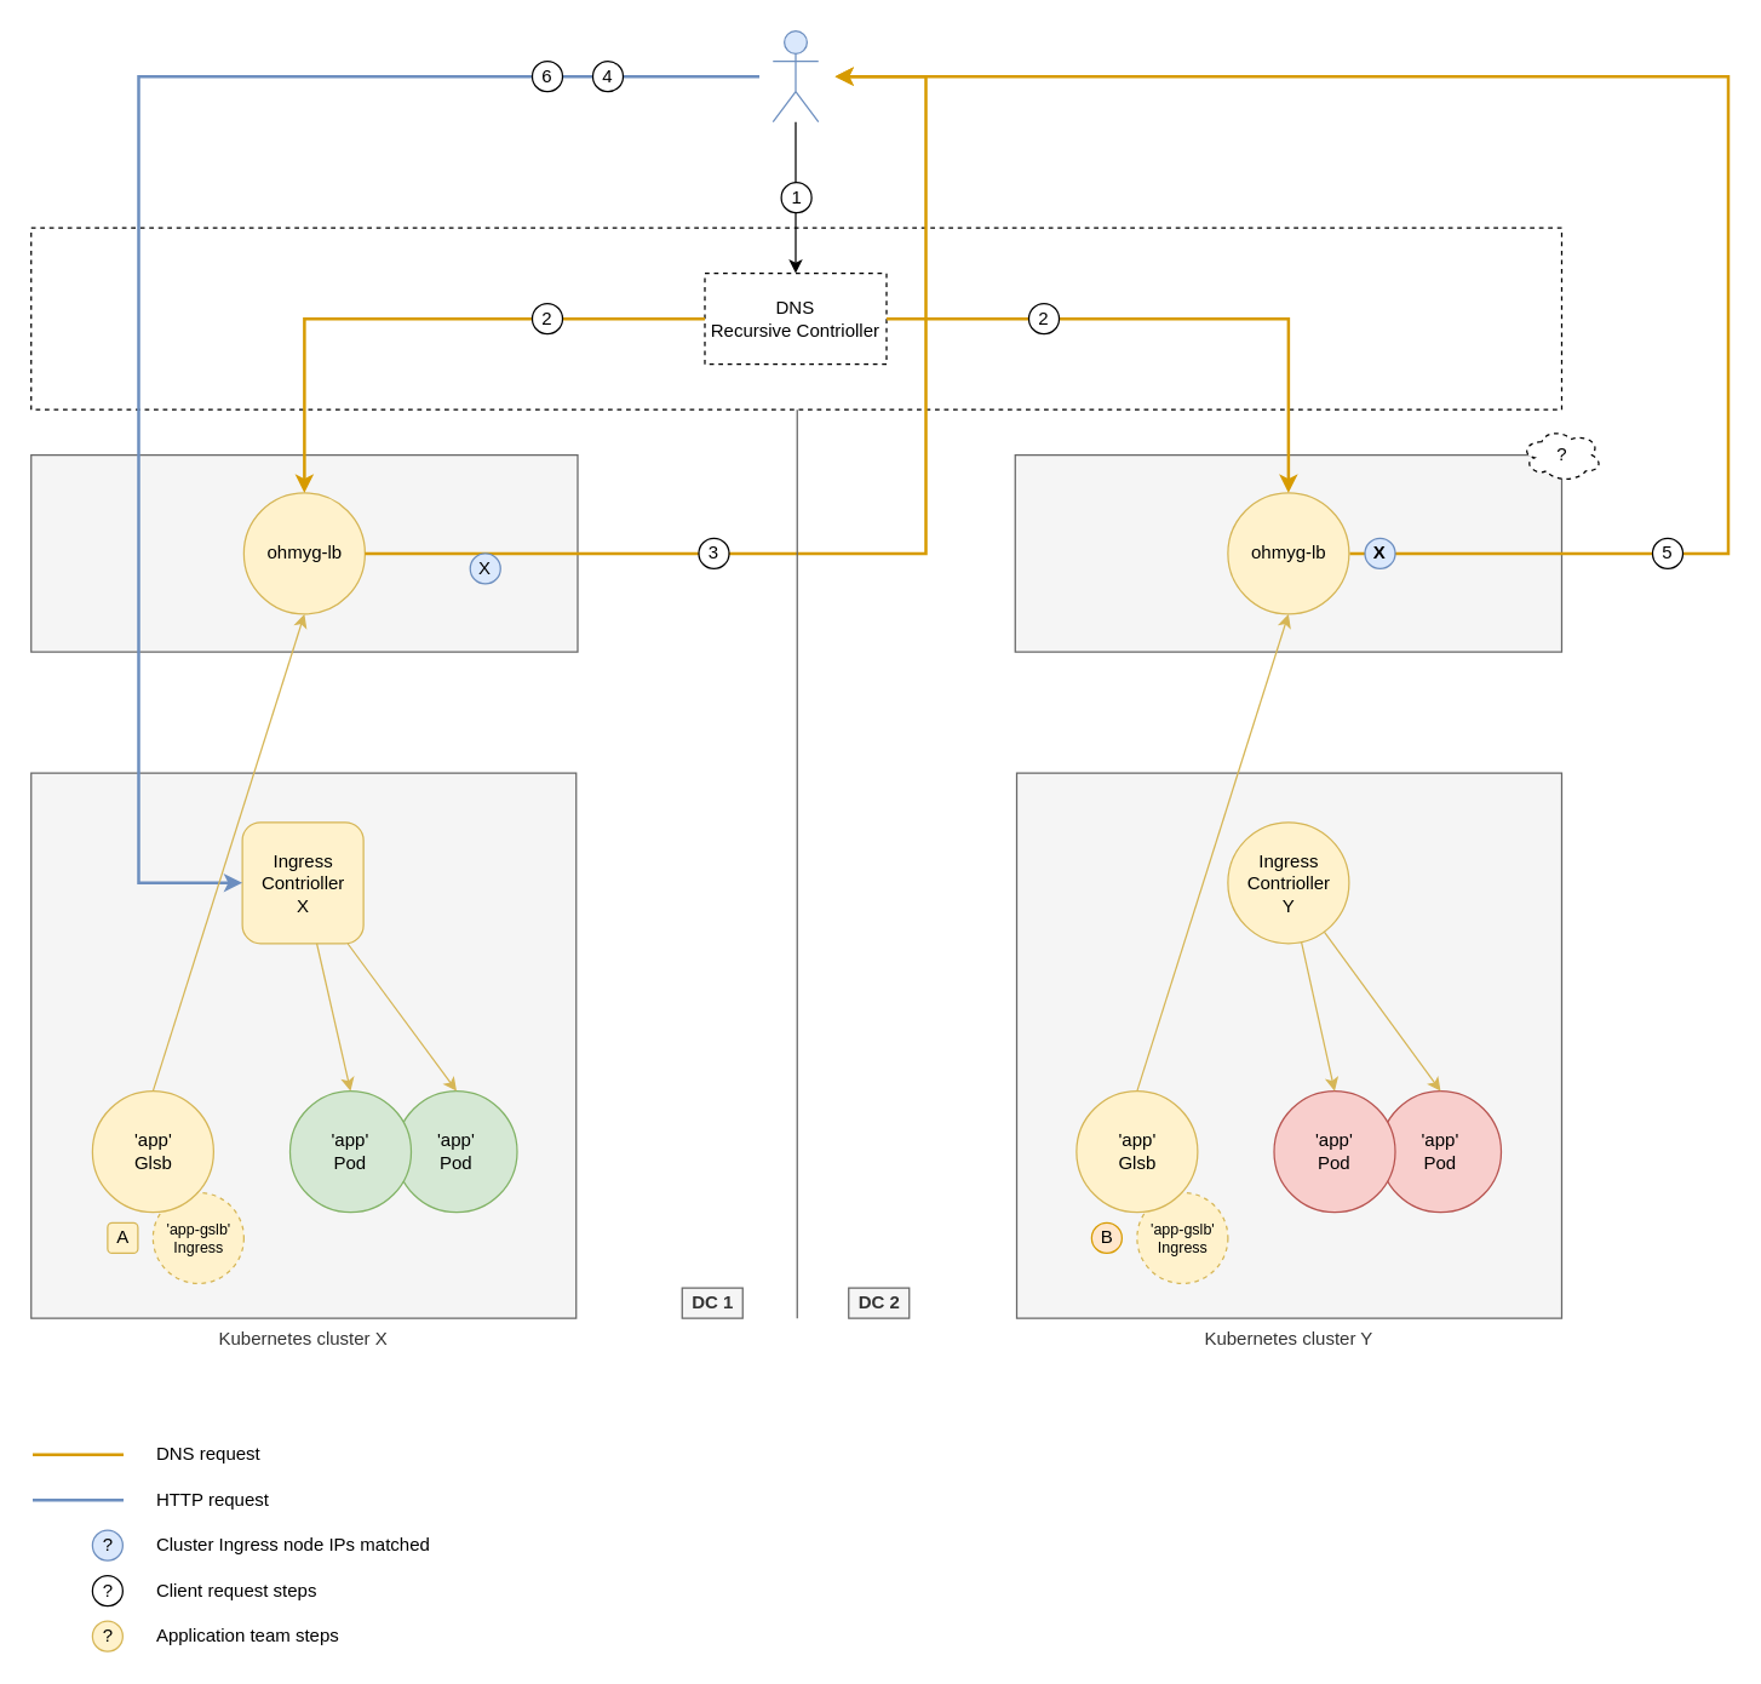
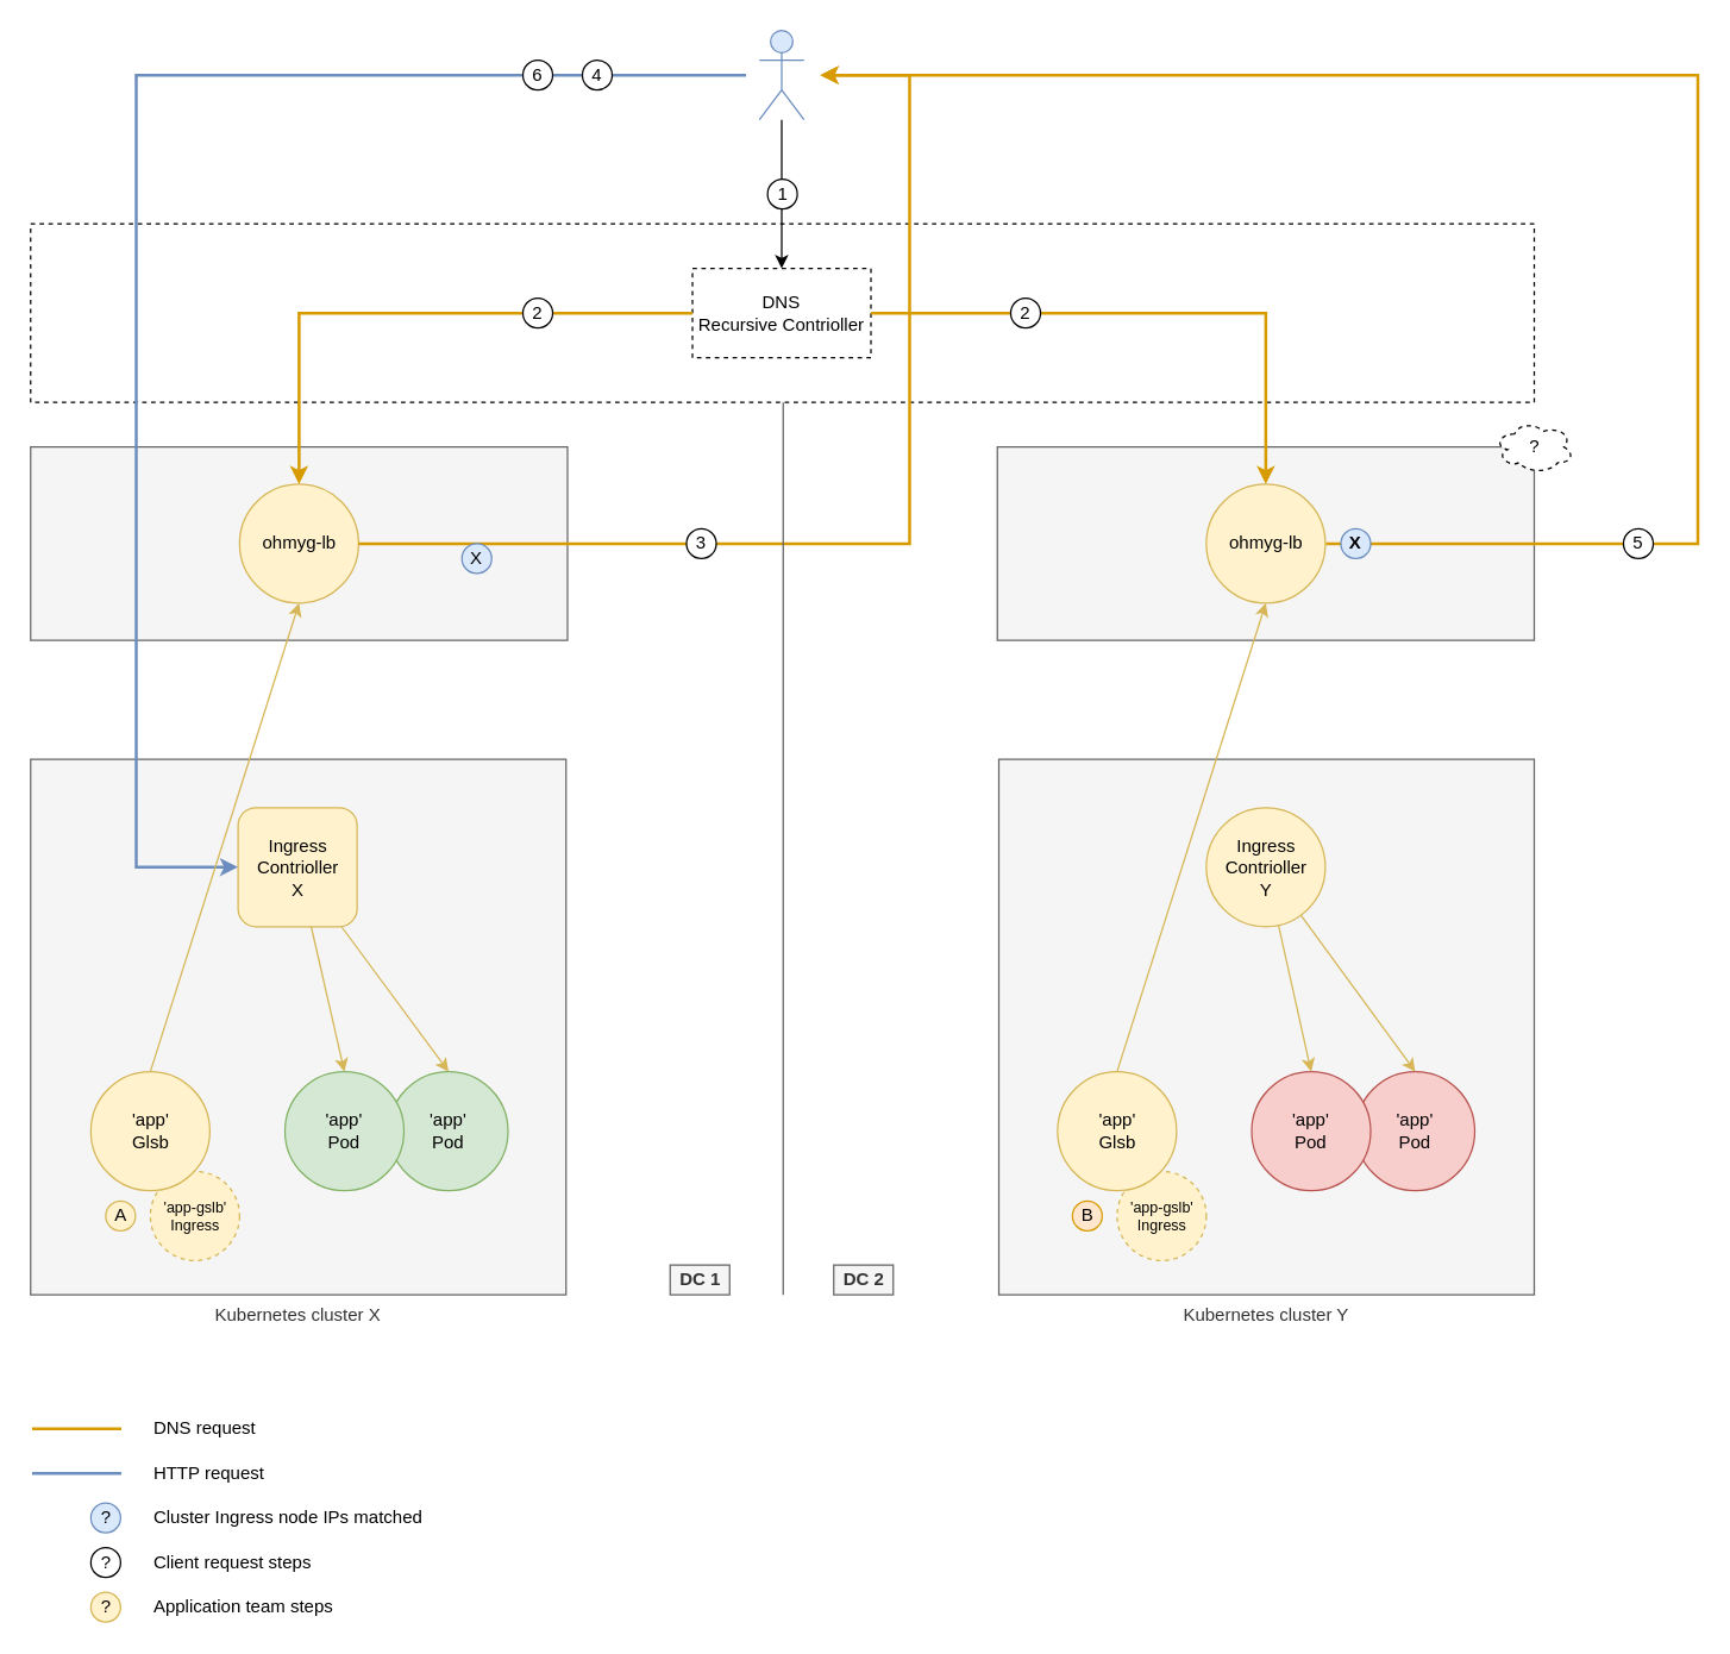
  <mxCell id="0" />
  <mxCell id="1" parent="0" />
  <mxCell id="2" value="" style="rounded=0;whiteSpace=wrap;html=1;dashed=1;" parent="1" vertex="1"><mxGeometry x="20" y="150" width="1011" height="120" as="geometry" /></mxCell>
  <mxCell id="3" style="edgeStyle=orthogonalEdgeStyle;rounded=0;orthogonalLoop=1;jettySize=auto;html=1;entryX=0.5;entryY=0;entryDx=0;entryDy=0;" parent="1" source="4" target="5" edge="1"><mxGeometry relative="1" as="geometry" /></mxCell>
  <mxCell id="4" value="" style="shape=umlActor;verticalLabelPosition=bottom;labelBackgroundColor=#ffffff;verticalAlign=top;html=1;outlineConnect=0;fillColor=#dae8fc;strokeColor=#6c8ebf;" parent="1" vertex="1"><mxGeometry x="510" y="20" width="30" height="60" as="geometry" /></mxCell>
  <mxCell id="5" value="DNS&lt;br&gt;Recursive Contrioller" style="rounded=0;whiteSpace=wrap;html=1;dashed=1;" parent="1" vertex="1"><mxGeometry x="465" y="180" width="120" height="60" as="geometry" /></mxCell>
  <mxCell id="6" value="1" style="ellipse;whiteSpace=wrap;html=1;aspect=fixed;" parent="1" vertex="1"><mxGeometry x="515.5" y="120" width="20" height="20" as="geometry" /></mxCell>
  <mxCell id="7" value="Kubernetes cluster X" style="rounded=0;whiteSpace=wrap;html=1;fillColor=#f5f5f5;strokeColor=#666666;fontColor=#333333;labelPosition=center;verticalLabelPosition=bottom;align=center;verticalAlign=top;" parent="1" vertex="1"><mxGeometry x="20" y="510" width="360" height="360" as="geometry" /></mxCell>
  <mxCell id="8" value="Ingress Contrioller&lt;br&gt;X" style="whiteSpace=wrap;html=1;aspect=fixed;fillColor=#fff2cc;strokeColor=#d6b656;rounded=1;" parent="1" vertex="1"><mxGeometry x="159.5" y="542.5" width="80" height="80" as="geometry" /></mxCell>
  <mxCell id="9" value="'app'&lt;br&gt;Pod" style="ellipse;whiteSpace=wrap;html=1;aspect=fixed;fillColor=#d5e8d4;strokeColor=#82b366;" parent="1" vertex="1"><mxGeometry x="261" y="720" width="80" height="80" as="geometry" /></mxCell>
  <mxCell id="10" style="edgeStyle=none;rounded=0;orthogonalLoop=1;jettySize=auto;html=1;entryX=0.5;entryY=0;entryDx=0;entryDy=0;fillColor=#fff2cc;strokeColor=#d6b656;" parent="1" source="8" target="9" edge="1"><mxGeometry relative="1" as="geometry" /></mxCell>
  <mxCell id="11" value="'app'&lt;br&gt;Pod" style="ellipse;whiteSpace=wrap;html=1;aspect=fixed;fillColor=#d5e8d4;strokeColor=#82b366;" parent="1" vertex="1"><mxGeometry x="191" y="720" width="80" height="80" as="geometry" /></mxCell>
  <mxCell id="12" style="rounded=0;orthogonalLoop=1;jettySize=auto;html=1;entryX=0.5;entryY=0;entryDx=0;entryDy=0;fillColor=#fff2cc;strokeColor=#d6b656;" parent="1" source="8" target="11" edge="1"><mxGeometry relative="1" as="geometry" /></mxCell>
  <mxCell id="13" value="" style="rounded=0;whiteSpace=wrap;html=1;fillColor=#f5f5f5;strokeColor=#666666;fontColor=#333333;" parent="1" vertex="1"><mxGeometry x="20" y="300" width="361" height="130" as="geometry" /></mxCell>
  <mxCell id="14" value="ohmyg-lb" style="ellipse;whiteSpace=wrap;html=1;aspect=fixed;fillColor=#fff2cc;strokeColor=#d6b656;" parent="1" vertex="1"><mxGeometry x="160.5" y="325" width="80" height="80" as="geometry" /></mxCell>
  <mxCell id="15" style="edgeStyle=none;rounded=0;orthogonalLoop=1;jettySize=auto;html=1;exitX=1;exitY=0.5;exitDx=0;exitDy=0;dashed=1;" parent="1" source="13" target="13" edge="1"><mxGeometry relative="1" as="geometry" /></mxCell>
  <mxCell id="16" value="z" style="rounded=0;whiteSpace=wrap;html=1;fillColor=#f5f5f5;strokeColor=#666666;fontColor=#333333;" parent="1" vertex="1"><mxGeometry x="670" y="300" width="361" height="130" as="geometry" /></mxCell>
  <mxCell id="17" value="ohmyg-lb" style="ellipse;whiteSpace=wrap;html=1;aspect=fixed;fillColor=#fff2cc;strokeColor=#d6b656;" parent="1" vertex="1"><mxGeometry x="810.5" y="325" width="80" height="80" as="geometry" /></mxCell>
  <mxCell id="18" style="edgeStyle=orthogonalEdgeStyle;rounded=0;orthogonalLoop=1;jettySize=auto;html=1;entryX=0;entryY=0.5;entryDx=0;entryDy=0;fillColor=#dae8fc;strokeColor=#6c8ebf;strokeWidth=2;" parent="1" target="8" edge="1"><mxGeometry relative="1" as="geometry"><mxPoint x="501" y="50" as="sourcePoint" /><Array as="points"><mxPoint x="91" y="50" /><mxPoint x="91" y="583" /></Array></mxGeometry></mxCell>
  <mxCell id="19" style="edgeStyle=orthogonalEdgeStyle;rounded=0;orthogonalLoop=1;jettySize=auto;html=1;exitX=1;exitY=0.5;exitDx=0;exitDy=0;fillColor=#ffe6cc;strokeColor=#d79b00;strokeWidth=2;" parent="1" source="14" edge="1"><mxGeometry width="330" height="385" relative="1" as="geometry"><mxPoint x="304.999" y="365.333" as="sourcePoint" /><mxPoint x="551" y="50" as="targetPoint" /><Array as="points"><mxPoint x="611" y="365" /><mxPoint x="611" y="50" /></Array></mxGeometry></mxCell>
  <mxCell id="20" value="X" style="ellipse;whiteSpace=wrap;html=1;aspect=fixed;fillColor=#dae8fc;strokeColor=#6c8ebf;" parent="19" vertex="1"><mxGeometry x="310" y="365" width="20" height="20" as="geometry" /></mxCell>
  <mxCell id="21" style="edgeStyle=orthogonalEdgeStyle;rounded=0;orthogonalLoop=1;jettySize=auto;html=1;entryX=0.5;entryY=0;entryDx=0;entryDy=0;fillColor=#ffe6cc;strokeColor=#d79b00;strokeWidth=2;" parent="1" source="5" target="14" edge="1"><mxGeometry relative="1" as="geometry"><mxPoint x="246" y="323" as="targetPoint" /><Array as="points"><mxPoint x="201" y="210" /></Array></mxGeometry></mxCell>
  <mxCell id="22" value="2" style="ellipse;whiteSpace=wrap;html=1;aspect=fixed;fillColor=#FFFFFF;" parent="1" vertex="1"><mxGeometry x="351" y="200" width="20" height="20" as="geometry" /></mxCell>
  <mxCell id="23" value="6" style="ellipse;whiteSpace=wrap;html=1;aspect=fixed;fillColor=#FFFFFF;" parent="1" vertex="1"><mxGeometry x="351" y="40" width="20" height="20" as="geometry" /></mxCell>
  <mxCell id="24" value="" style="endArrow=none;html=1;strokeWidth=1;fillColor=#f5f5f5;strokeColor=#666666;rounded=0;" parent="1" edge="1"><mxGeometry width="50" height="50" relative="1" as="geometry"><mxPoint x="526" y="870" as="sourcePoint" /><mxPoint x="526" y="270" as="targetPoint" /></mxGeometry></mxCell>
  <mxCell id="25" value="DC 1" style="text;html=1;resizable=0;points=[];autosize=1;align=center;verticalAlign=top;spacingTop=-4;fontStyle=1;fillColor=#f5f5f5;strokeColor=#666666;fontColor=#333333;" parent="1" vertex="1"><mxGeometry x="450" y="850" width="40" height="20" as="geometry" /></mxCell>
  <mxCell id="26" value="DC 2" style="text;html=1;resizable=0;points=[];autosize=1;align=center;verticalAlign=top;spacingTop=-4;fontStyle=1;fillColor=#f5f5f5;strokeColor=#666666;fontColor=#333333;" parent="1" vertex="1"><mxGeometry x="560" y="850" width="40" height="20" as="geometry" /></mxCell>
  <mxCell id="27" value="3" style="ellipse;whiteSpace=wrap;html=1;aspect=fixed;fillColor=#FFFFFF;" parent="1" vertex="1"><mxGeometry x="461" y="355" width="20" height="20" as="geometry" /></mxCell>
  <mxCell id="28" style="edgeStyle=orthogonalEdgeStyle;rounded=0;orthogonalLoop=1;jettySize=auto;html=1;entryX=0.5;entryY=0;entryDx=0;entryDy=0;fillColor=#ffe6cc;strokeColor=#d79b00;strokeWidth=2;" parent="1" source="5" target="17" edge="1"><mxGeometry relative="1" as="geometry" /></mxCell>
  <mxCell id="29" value="?" style="ellipse;shape=cloud;whiteSpace=wrap;html=1;dashed=1;" parent="1" vertex="1"><mxGeometry x="1004.5" y="282.5" width="53" height="35" as="geometry" /></mxCell>
- <mxCell id="30" value="A" style="whiteSpace=wrap;html=1;aspect=fixed;fillColor=#fff2cc;strokeColor=#d6b656;rounded=1;" parent="1" vertex="1"><mxGeometry x="70.5" y="807" width="20" height="20" as="geometry" /></mxCell>
+ <mxCell id="30" value="A" style="ellipse;whiteSpace=wrap;html=1;aspect=fixed;fillColor=#fff2cc;strokeColor=#d6b656;" parent="1" vertex="1"><mxGeometry x="70.5" y="807" width="20" height="20" as="geometry" /></mxCell>
  <mxCell id="31" value="'app-gslb'&lt;br style=&quot;font-size: 10px;&quot;&gt;Ingress" style="ellipse;whiteSpace=wrap;html=1;aspect=fixed;fillColor=#fff2cc;strokeColor=#d6b656;fontSize=10;dashed=1;" parent="1" vertex="1"><mxGeometry x="100.5" y="787" width="60" height="60" as="geometry" /></mxCell>
  <mxCell id="32" style="edgeStyle=none;rounded=0;orthogonalLoop=1;jettySize=auto;html=1;exitX=0.5;exitY=0;exitDx=0;exitDy=0;entryX=0.5;entryY=1;entryDx=0;entryDy=0;strokeWidth=1;fontSize=10;fillColor=#fff2cc;strokeColor=#d6b656;" parent="1" source="33" target="14" edge="1"><mxGeometry relative="1" as="geometry" /></mxCell>
  <mxCell id="33" value="'app'&lt;br&gt;Glsb" style="ellipse;whiteSpace=wrap;html=1;aspect=fixed;fillColor=#fff2cc;strokeColor=#d6b656;" parent="1" vertex="1"><mxGeometry x="60.5" y="720" width="80" height="80" as="geometry" /></mxCell>
  <mxCell id="34" value="Kubernetes cluster Y" style="rounded=0;whiteSpace=wrap;html=1;fillColor=#f5f5f5;strokeColor=#666666;fontColor=#333333;labelPosition=center;verticalLabelPosition=bottom;align=center;verticalAlign=top;" parent="1" vertex="1"><mxGeometry x="671" y="510" width="360" height="360" as="geometry" /></mxCell>
  <mxCell id="35" value="Ingress Contrioller&lt;br&gt;Y" style="ellipse;whiteSpace=wrap;html=1;aspect=fixed;fillColor=#fff2cc;strokeColor=#d6b656;" parent="1" vertex="1"><mxGeometry x="810.5" y="542.5" width="80" height="80" as="geometry" /></mxCell>
  <mxCell id="36" value="'app'&lt;br&gt;Pod" style="ellipse;whiteSpace=wrap;html=1;aspect=fixed;fillColor=#f8cecc;strokeColor=#b85450;" parent="1" vertex="1"><mxGeometry x="911" y="720" width="80" height="80" as="geometry" /></mxCell>
  <mxCell id="37" style="edgeStyle=none;rounded=0;orthogonalLoop=1;jettySize=auto;html=1;entryX=0.5;entryY=0;entryDx=0;entryDy=0;fillColor=#fff2cc;strokeColor=#d6b656;" parent="1" source="35" target="36" edge="1"><mxGeometry relative="1" as="geometry" /></mxCell>
  <mxCell id="38" value="'app'&lt;br&gt;Pod" style="ellipse;whiteSpace=wrap;html=1;aspect=fixed;fillColor=#f8cecc;strokeColor=#b85450;" parent="1" vertex="1"><mxGeometry x="841" y="720" width="80" height="80" as="geometry" /></mxCell>
  <mxCell id="39" style="rounded=0;orthogonalLoop=1;jettySize=auto;html=1;entryX=0.5;entryY=0;entryDx=0;entryDy=0;fillColor=#fff2cc;strokeColor=#d6b656;" parent="1" source="35" target="38" edge="1"><mxGeometry relative="1" as="geometry" /></mxCell>
  <mxCell id="40" value="B" style="ellipse;whiteSpace=wrap;html=1;aspect=fixed;fillColor=#ffe6cc;strokeColor=#d79b00;" parent="1" vertex="1"><mxGeometry x="720.5" y="807" width="20" height="20" as="geometry" /></mxCell>
  <mxCell id="41" value="'app-gslb'&lt;br style=&quot;font-size: 10px;&quot;&gt;Ingress" style="ellipse;whiteSpace=wrap;html=1;aspect=fixed;fillColor=#fff2cc;strokeColor=#d6b656;fontSize=10;dashed=1;" parent="1" vertex="1"><mxGeometry x="750.5" y="787" width="60" height="60" as="geometry" /></mxCell>
  <mxCell id="42" value="'app'&lt;br&gt;Glsb" style="ellipse;whiteSpace=wrap;html=1;aspect=fixed;fillColor=#fff2cc;strokeColor=#d6b656;" parent="1" vertex="1"><mxGeometry x="710.5" y="720" width="80" height="80" as="geometry" /></mxCell>
  <mxCell id="43" style="edgeStyle=none;rounded=0;orthogonalLoop=1;jettySize=auto;html=1;exitX=0.5;exitY=0;exitDx=0;exitDy=0;entryX=0.5;entryY=1;entryDx=0;entryDy=0;strokeWidth=1;fontSize=10;fillColor=#fff2cc;strokeColor=#d6b656;" parent="1" source="42" target="17" edge="1"><mxGeometry relative="1" as="geometry"><mxPoint x="81" y="730" as="sourcePoint" /><mxPoint x="210.5" y="415" as="targetPoint" /></mxGeometry></mxCell>
  <mxCell id="44" value="2" style="ellipse;whiteSpace=wrap;html=1;aspect=fixed;fillColor=#FFFFFF;" parent="1" vertex="1"><mxGeometry x="679" y="200" width="20" height="20" as="geometry" /></mxCell>
  <mxCell id="45" style="edgeStyle=orthogonalEdgeStyle;rounded=0;orthogonalLoop=1;jettySize=auto;html=1;fillColor=#ffe6cc;strokeColor=#d79b00;strokeWidth=2;" parent="1" edge="1"><mxGeometry relative="1" as="geometry"><mxPoint x="891" y="365" as="sourcePoint" /><mxPoint x="551" y="50" as="targetPoint" /><Array as="points"><mxPoint x="1141" y="365" /><mxPoint x="1141" y="50" /><mxPoint x="561" y="50" /></Array></mxGeometry></mxCell>
  <mxCell id="46" value="X" style="ellipse;whiteSpace=wrap;html=1;aspect=fixed;fillColor=#dae8fc;strokeColor=#6c8ebf;fontStyle=1" parent="1" vertex="1"><mxGeometry x="901" y="355" width="20" height="20" as="geometry" /></mxCell>
  <mxCell id="47" value="5" style="ellipse;whiteSpace=wrap;html=1;aspect=fixed;fillColor=#FFFFFF;" parent="1" vertex="1"><mxGeometry x="1091" y="355" width="20" height="20" as="geometry" /></mxCell>
  <mxCell id="48" value="4" style="ellipse;whiteSpace=wrap;html=1;aspect=fixed;fillColor=#FFFFFF;" parent="1" vertex="1"><mxGeometry x="391" y="40" width="20" height="20" as="geometry" /></mxCell>
  <mxCell id="49" value="" style="group" vertex="1" connectable="0" parent="1"><mxGeometry x="21" y="980" width="201" height="20" as="geometry" /></mxCell>
  <mxCell id="50" value="" style="endArrow=none;html=1;fillColor=#dae8fc;strokeColor=#6c8ebf;strokeWidth=2;" edge="1" parent="49"><mxGeometry width="50" height="50" relative="1" as="geometry"><mxPoint y="10" as="sourcePoint" /><mxPoint x="60" y="10" as="targetPoint" /></mxGeometry></mxCell>
  <mxCell id="51" value="HTTP request" style="text;html=1;strokeColor=none;fillColor=none;align=left;verticalAlign=middle;whiteSpace=wrap;rounded=0;" vertex="1" parent="49"><mxGeometry x="80" width="121" height="20" as="geometry" /></mxCell>
  <mxCell id="52" value="" style="group" vertex="1" connectable="0" parent="1"><mxGeometry x="21" y="950" width="201" height="20" as="geometry" /></mxCell>
  <mxCell id="53" value="" style="endArrow=none;html=1;fillColor=#ffe6cc;strokeColor=#d79b00;strokeWidth=2;" edge="1" parent="52"><mxGeometry width="50" height="50" relative="1" as="geometry"><mxPoint y="10" as="sourcePoint" /><mxPoint x="60" y="10" as="targetPoint" /></mxGeometry></mxCell>
  <mxCell id="54" value="DNS request" style="text;html=1;strokeColor=none;fillColor=none;align=left;verticalAlign=middle;whiteSpace=wrap;rounded=0;" vertex="1" parent="52"><mxGeometry x="80" width="121" height="20" as="geometry" /></mxCell>
  <mxCell id="55" value="" style="group" vertex="1" connectable="0" parent="1"><mxGeometry x="60.5" y="1010" width="240.5" height="20" as="geometry" /></mxCell>
  <mxCell id="56" value="?" style="ellipse;whiteSpace=wrap;html=1;aspect=fixed;fillColor=#dae8fc;strokeColor=#6c8ebf;" vertex="1" parent="55"><mxGeometry width="20" height="20" as="geometry" /></mxCell>
  <mxCell id="57" value="Cluster Ingress node IPs matched" style="text;html=1;strokeColor=none;fillColor=none;align=left;verticalAlign=middle;whiteSpace=wrap;rounded=0;" vertex="1" parent="55"><mxGeometry x="40.5" width="200" height="20" as="geometry" /></mxCell>
  <mxCell id="58" value="" style="group" vertex="1" connectable="0" parent="1"><mxGeometry x="60.5" y="1040" width="240.5" height="20" as="geometry" /></mxCell>
  <mxCell id="59" value="?" style="ellipse;whiteSpace=wrap;html=1;aspect=fixed;fillColor=#FFFFFF;" vertex="1" parent="58"><mxGeometry width="20" height="20" as="geometry" /></mxCell>
  <mxCell id="60" value="Client request steps" style="text;html=1;strokeColor=none;fillColor=none;align=left;verticalAlign=middle;whiteSpace=wrap;rounded=0;" vertex="1" parent="58"><mxGeometry x="40.5" width="200" height="20" as="geometry" /></mxCell>
  <mxCell id="61" value="" style="group" vertex="1" connectable="0" parent="1"><mxGeometry x="60.5" y="1070" width="240.5" height="20" as="geometry" /></mxCell>
  <mxCell id="62" value="?" style="ellipse;whiteSpace=wrap;html=1;aspect=fixed;fillColor=#fff2cc;strokeColor=#d6b656;" vertex="1" parent="61"><mxGeometry width="20" height="20" as="geometry" /></mxCell>
  <mxCell id="63" value="Application team steps" style="text;html=1;strokeColor=none;fillColor=none;align=left;verticalAlign=middle;whiteSpace=wrap;rounded=0;" vertex="1" parent="61"><mxGeometry x="40.5" width="200" height="20" as="geometry" /></mxCell>
